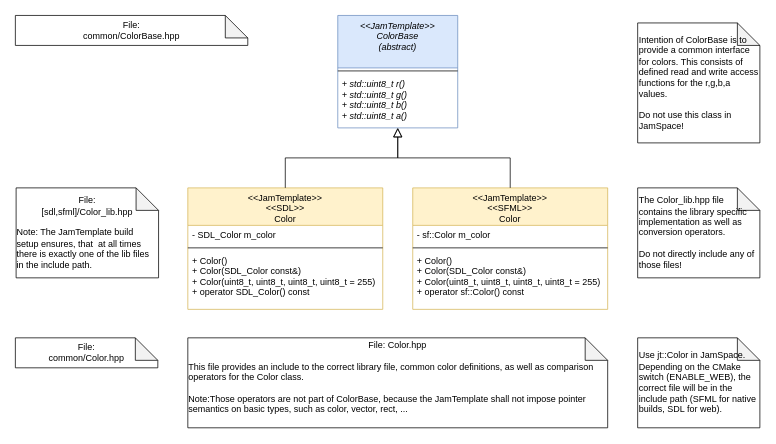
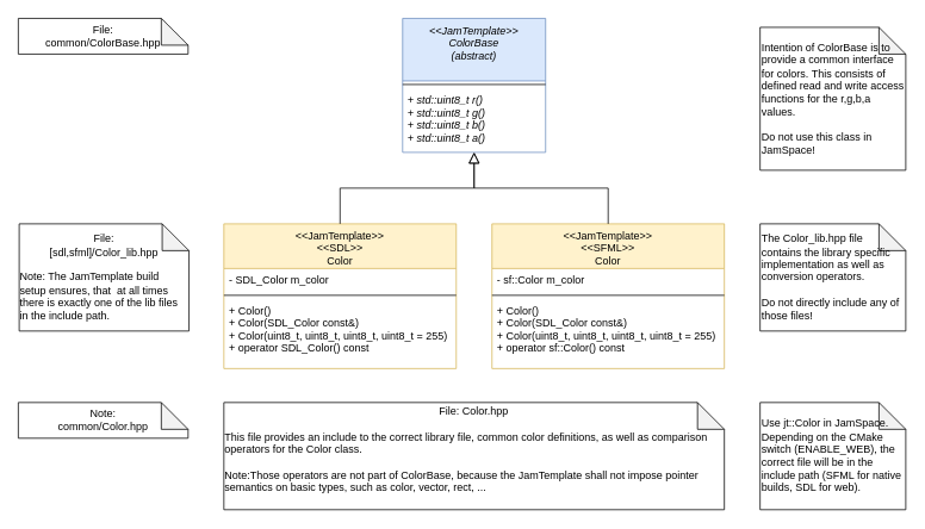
  <mxCell id="0" />
  <mxCell id="1" parent="0" />
  <mxCell id="2" value="&lt;&lt;JamTemplate&gt;&gt;&#10;ColorBase&#10;(abstract)" style="swimlane;fontStyle=2;align=center;verticalAlign=top;childLayout=stackLayout;horizontal=1;startSize=70;horizontalStack=0;resizeParent=1;resizeLast=0;collapsible=1;marginBottom=0;rounded=0;shadow=0;strokeWidth=1;fillColor=#dae8fc;strokeColor=#6c8ebf;" parent="1" vertex="1"><mxGeometry x="450" y="20" width="160" height="150" as="geometry"><mxRectangle x="230" y="140" width="160" height="26" as="alternateBounds" /></mxGeometry></mxCell>
  <mxCell id="3" value="" style="line;html=1;strokeWidth=1;align=left;verticalAlign=middle;spacingTop=-1;spacingLeft=3;spacingRight=3;rotatable=0;labelPosition=right;points=[];portConstraint=eastwest;" parent="2" vertex="1"><mxGeometry y="70" width="160" height="8" as="geometry" /></mxCell>
  <mxCell id="4" value="+ std::uint8_t r()&#10;+ std::uint8_t g()&#10;+ std::uint8_t b()&#10;+ std::uint8_t a()" style="text;align=left;verticalAlign=top;spacingLeft=4;spacingRight=4;overflow=hidden;rotatable=0;points=[[0,0.5],[1,0.5]];portConstraint=eastwest;fontStyle=2" parent="2" vertex="1"><mxGeometry y="78" width="160" height="72" as="geometry" /></mxCell>
  <mxCell id="5" value="&lt;&lt;JamTemplate&gt;&gt;&#10;&lt;&lt;SDL&gt;&gt;&#10;Color" style="swimlane;fontStyle=0;align=center;verticalAlign=top;childLayout=stackLayout;horizontal=1;startSize=50;horizontalStack=0;resizeParent=1;resizeLast=0;collapsible=1;marginBottom=0;rounded=0;shadow=0;strokeWidth=1;fillColor=#fff2cc;strokeColor=#d6b656;" parent="1" vertex="1"><mxGeometry x="250" y="250" width="260" height="162" as="geometry"><mxRectangle x="130" y="380" width="160" height="26" as="alternateBounds" /></mxGeometry></mxCell>
  <mxCell id="6" value="- SDL_Color m_color" style="text;align=left;verticalAlign=top;spacingLeft=4;spacingRight=4;overflow=hidden;rotatable=0;points=[[0,0.5],[1,0.5]];portConstraint=eastwest;" parent="5" vertex="1"><mxGeometry y="50" width="260" height="26" as="geometry" /></mxCell>
  <mxCell id="7" value="" style="line;html=1;strokeWidth=1;align=left;verticalAlign=middle;spacingTop=-1;spacingLeft=3;spacingRight=3;rotatable=0;labelPosition=right;points=[];portConstraint=eastwest;" parent="5" vertex="1"><mxGeometry y="76" width="260" height="8" as="geometry" /></mxCell>
  <mxCell id="8" value="+ Color()&#10;+ Color(SDL_Color const&amp;)&#10;+ Color(uint8_t, uint8_t, uint8_t, uint8_t = 255)&#10;+ operator SDL_Color() const" style="text;align=left;verticalAlign=top;spacingLeft=4;spacingRight=4;overflow=hidden;rotatable=0;points=[[0,0.5],[1,0.5]];portConstraint=eastwest;fontStyle=0" parent="5" vertex="1"><mxGeometry y="84" width="260" height="76" as="geometry" /></mxCell>
  <mxCell id="9" value="" style="endArrow=block;endSize=10;endFill=0;shadow=0;strokeWidth=1;rounded=0;edgeStyle=elbowEdgeStyle;elbow=vertical;" parent="1" source="5" target="2" edge="1"><mxGeometry width="160" relative="1" as="geometry"><mxPoint x="410" y="213" as="sourcePoint" /><mxPoint x="410" y="213" as="targetPoint" /></mxGeometry></mxCell>
  <mxCell id="10" value="&lt;&lt;JamTemplate&gt;&gt;&#10;&lt;&lt;SFML&gt;&gt;&#10;Color" style="swimlane;fontStyle=0;align=center;verticalAlign=top;childLayout=stackLayout;horizontal=1;startSize=50;horizontalStack=0;resizeParent=1;resizeLast=0;collapsible=1;marginBottom=0;rounded=0;shadow=0;strokeWidth=1;fillColor=#fff2cc;strokeColor=#d6b656;" parent="1" vertex="1"><mxGeometry x="550" y="250" width="260" height="162" as="geometry"><mxRectangle x="130" y="380" width="160" height="26" as="alternateBounds" /></mxGeometry></mxCell>
  <mxCell id="11" value="- sf::Color m_color" style="text;align=left;verticalAlign=top;spacingLeft=4;spacingRight=4;overflow=hidden;rotatable=0;points=[[0,0.5],[1,0.5]];portConstraint=eastwest;" parent="10" vertex="1"><mxGeometry y="50" width="260" height="26" as="geometry" /></mxCell>
  <mxCell id="12" value="" style="line;html=1;strokeWidth=1;align=left;verticalAlign=middle;spacingTop=-1;spacingLeft=3;spacingRight=3;rotatable=0;labelPosition=right;points=[];portConstraint=eastwest;" parent="10" vertex="1"><mxGeometry y="76" width="260" height="8" as="geometry" /></mxCell>
  <mxCell id="13" value="+ Color()&#10;+ Color(SDL_Color const&amp;)&#10;+ Color(uint8_t, uint8_t, uint8_t, uint8_t = 255)&#10;+ operator sf::Color() const" style="text;align=left;verticalAlign=top;spacingLeft=4;spacingRight=4;overflow=hidden;rotatable=0;points=[[0,0.5],[1,0.5]];portConstraint=eastwest;fontStyle=0" parent="10" vertex="1"><mxGeometry y="84" width="260" height="76" as="geometry" /></mxCell>
  <mxCell id="14" value="" style="endArrow=block;endSize=10;endFill=0;shadow=0;strokeWidth=1;rounded=0;edgeStyle=elbowEdgeStyle;elbow=vertical;exitX=0.5;exitY=0;exitDx=0;exitDy=0;" parent="1" source="10" target="4" edge="1"><mxGeometry width="160" relative="1" as="geometry"><mxPoint x="380" y="260" as="sourcePoint" /><mxPoint x="610" y="190" as="targetPoint" /></mxGeometry></mxCell>
- <mxCell id="15" value="File: &lt;br&gt;common/ColorBase.hpp" style="shape=note;whiteSpace=wrap;html=1;backgroundOutline=1;darkOpacity=0.05;" parent="1" vertex="1"><mxGeometry x="20" y="20" width="310" height="40" as="geometry" /></mxCell>
+ <mxCell id="15" value="File: &lt;br&gt;common/ColorBase.hpp" style="shape=note;whiteSpace=wrap;html=1;backgroundOutline=1;darkOpacity=0.05;" parent="1" vertex="1"><mxGeometry x="20" y="20" width="190" height="40" as="geometry" /></mxCell>
  <mxCell id="16" value="File: &lt;br&gt;[sdl,sfml]/Color_lib.hpp&lt;br&gt;&lt;br&gt;&lt;div style=&quot;text-align: left&quot;&gt;&lt;span&gt;Note: The JamTemplate build setup ensures, that&amp;nbsp; at all times there is exactly one of the lib files in the include path.&lt;/span&gt;&lt;/div&gt;" style="shape=note;whiteSpace=wrap;html=1;backgroundOutline=1;darkOpacity=0.05;" parent="1" vertex="1"><mxGeometry x="21" y="250" width="190" height="120" as="geometry" /></mxCell>
  <mxCell id="17" value="The Color_lib.hpp file contains the library specific implementation as well as conversion operators.&lt;br&gt;&lt;br&gt;Do not directly include any of those files!" style="shape=note;whiteSpace=wrap;html=1;backgroundOutline=1;darkOpacity=0.05;align=left;" parent="1" vertex="1"><mxGeometry x="850" y="250" width="163" height="120" as="geometry" /></mxCell>
  <mxCell id="18" value="File: Color.hpp&lt;br&gt;&lt;br&gt;&lt;div style=&quot;text-align: left&quot;&gt;This file provides an include to the correct library file, common color definitions, as well as comparison operators for the Color class.&amp;nbsp;&lt;/div&gt;&lt;div style=&quot;text-align: left&quot;&gt;&lt;br&gt;&lt;/div&gt;&lt;div style=&quot;text-align: left&quot;&gt;Note:Those operators are not part of ColorBase, because the JamTemplate shall not impose pointer semantics on basic types, such as color, vector, rect, ...&lt;/div&gt;&lt;div style=&quot;text-align: left&quot;&gt;&lt;br&gt;&lt;/div&gt;" style="shape=note;whiteSpace=wrap;html=1;backgroundOutline=1;darkOpacity=0.05;" parent="1" vertex="1"><mxGeometry x="250" y="450" width="560" height="120" as="geometry" /></mxCell>
  <mxCell id="19" value="&lt;div&gt;Intention of ColorBase is to provide a common interface for colors. This consists of defined read and write access functions for the r,g,b,a values.&lt;/div&gt;&lt;div&gt;&lt;br&gt;&lt;/div&gt;&lt;div&gt;Do not use this class in JamSpace!&lt;/div&gt;" style="shape=note;whiteSpace=wrap;html=1;backgroundOutline=1;darkOpacity=0.05;align=left;" parent="1" vertex="1"><mxGeometry x="850" y="30" width="163" height="160" as="geometry" /></mxCell>
- <mxCell id="20" value="File: &lt;br&gt;common/Color.hpp" style="shape=note;whiteSpace=wrap;html=1;backgroundOutline=1;darkOpacity=0.05;" parent="1" vertex="1"><mxGeometry x="20" y="450" width="190" height="40" as="geometry" /></mxCell>
+ <mxCell id="20" value="Note: &lt;br&gt;common/Color.hpp" style="shape=note;whiteSpace=wrap;html=1;backgroundOutline=1;darkOpacity=0.05;" parent="1" vertex="1"><mxGeometry x="20" y="450" width="190" height="40" as="geometry" /></mxCell>
  <mxCell id="21" value="Use jt::Color in JamSpace. Depending on the CMake switch (ENABLE_WEB), the correct file will be in the include path (SFML for native builds, SDL for web)." style="shape=note;whiteSpace=wrap;html=1;backgroundOutline=1;darkOpacity=0.05;align=left;" parent="1" vertex="1"><mxGeometry x="850" y="450" width="163" height="120" as="geometry" /></mxCell>
